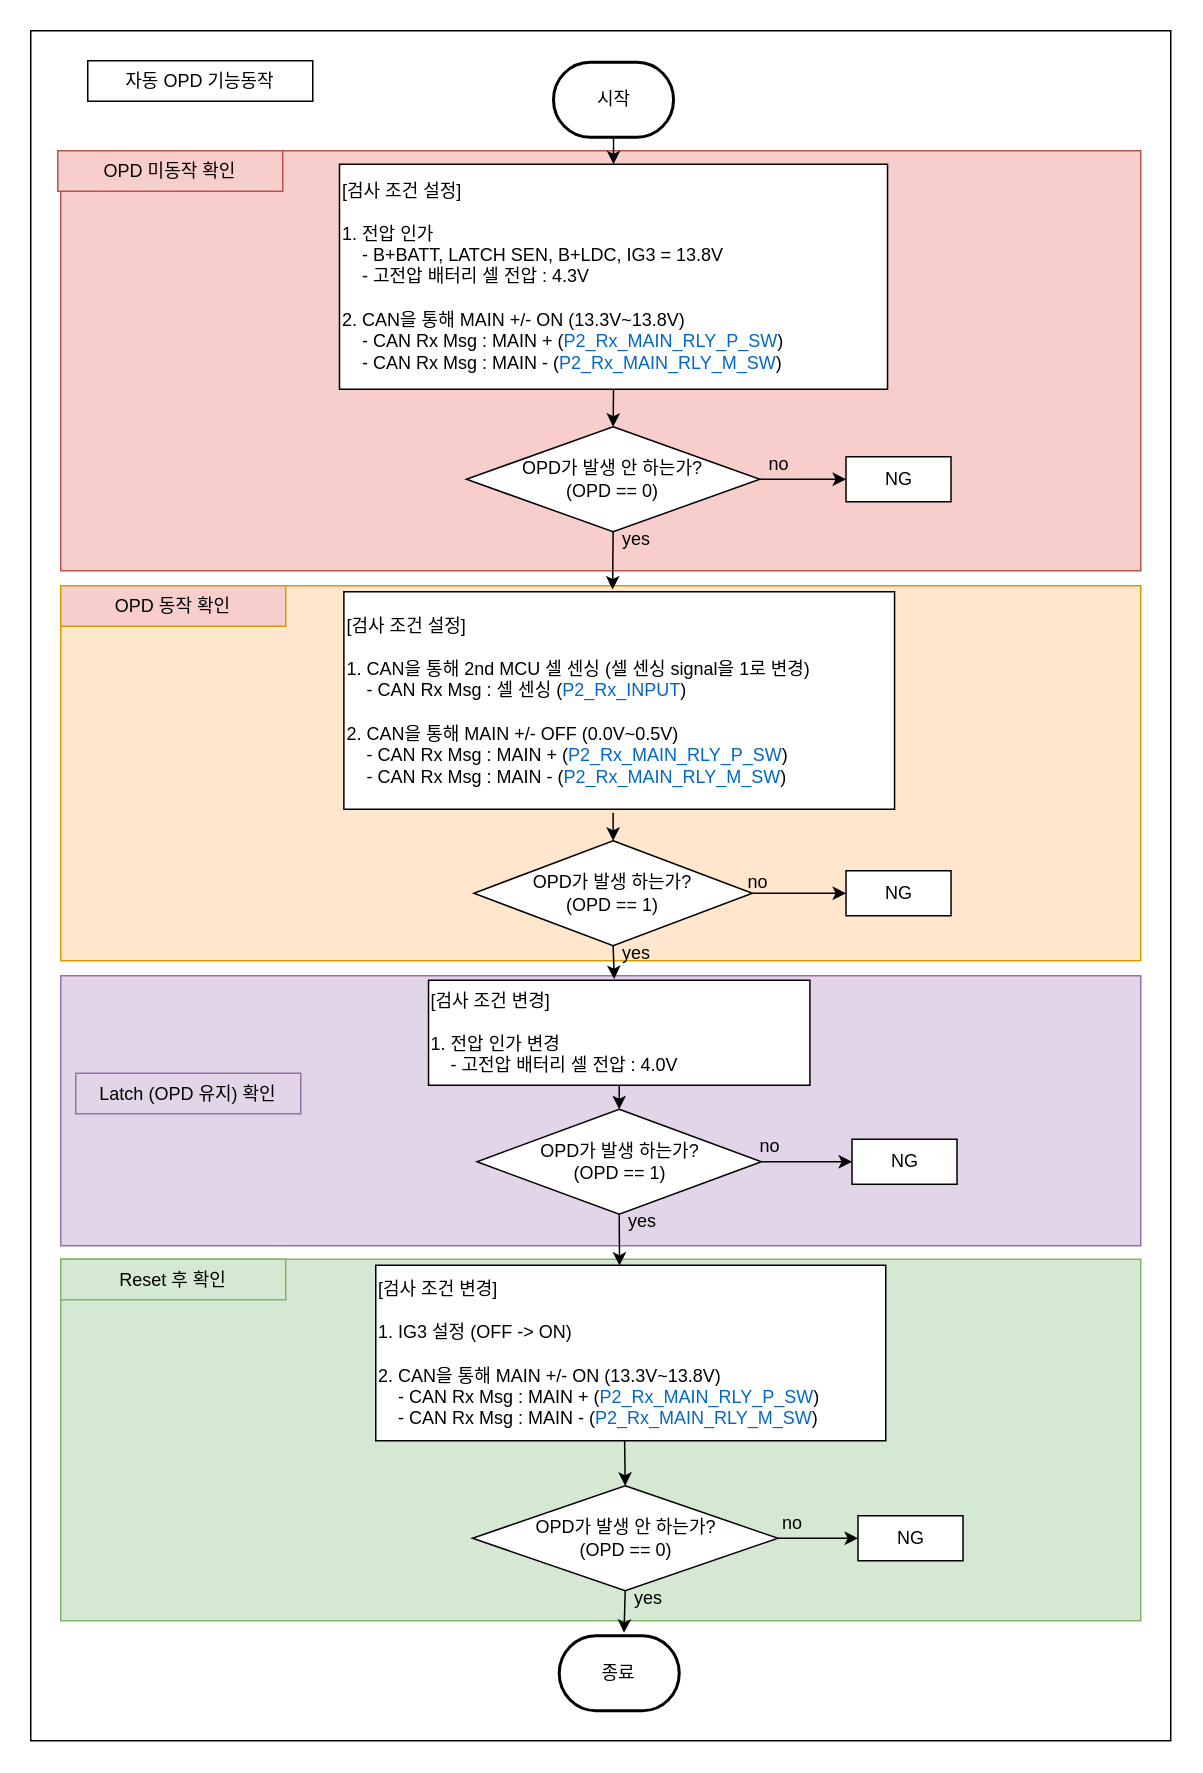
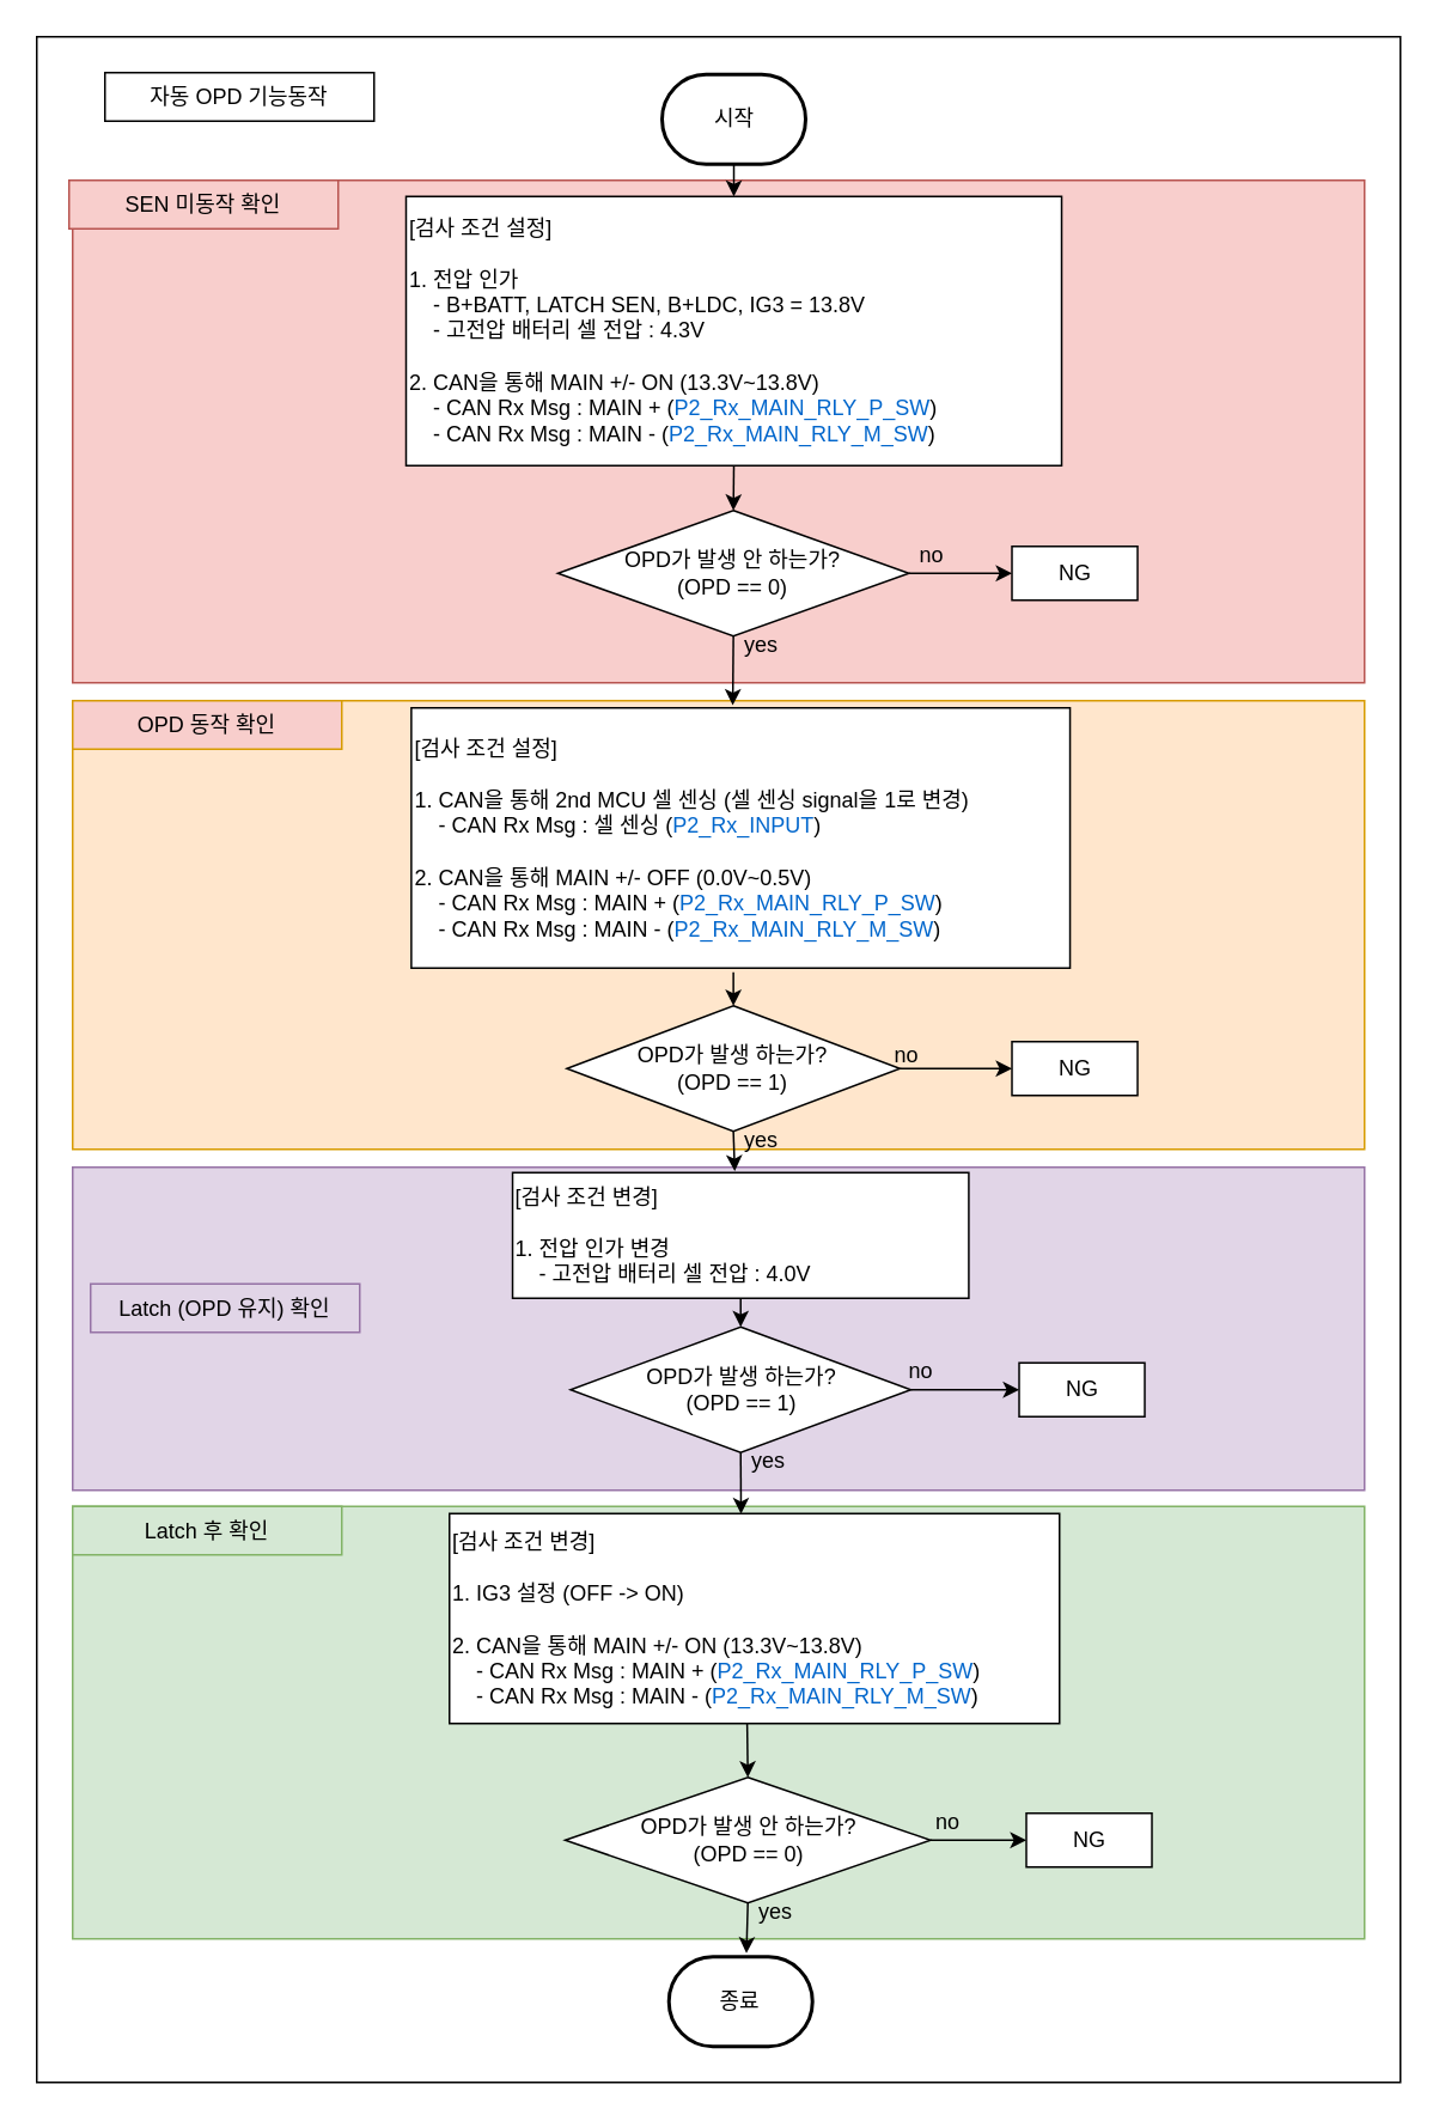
  <mxCell id="0" />
  <mxCell id="1" parent="0" />
  <mxCell id="2" value="" style="rounded=0;whiteSpace=wrap;html=1;align=left;" parent="1" vertex="1"><mxGeometry x="20" y="20" width="760" height="1140" as="geometry" /></mxCell>
  <mxCell id="3" value="자동 OPD 기능동작" style="rounded=0;whiteSpace=wrap;html=1;align=center;" parent="1" vertex="1"><mxGeometry x="58" y="40" width="150" height="27" as="geometry" /></mxCell>
  <mxCell id="4" value="" style="rounded=0;whiteSpace=wrap;html=1;align=left;fillColor=#ffe6cc;strokeColor=#d79b00;" parent="1" vertex="1"><mxGeometry x="40" y="390" width="720" height="250" as="geometry" /></mxCell>
  <mxCell id="5" value="OPD 동작 확인" style="rounded=0;whiteSpace=wrap;html=1;align=center;fillColor=#f8cecc;strokeColor=#d79b00;" parent="1" vertex="1"><mxGeometry x="40" y="390" width="150" height="27" as="geometry" /></mxCell>
  <mxCell id="6" value="" style="rounded=0;whiteSpace=wrap;html=1;align=left;fillColor=#f8cecc;strokeColor=#b85450;" parent="1" vertex="1"><mxGeometry x="40" y="100" width="720" height="280" as="geometry" /></mxCell>
- <mxCell id="7" value="OPD 미동작 확인" style="rounded=0;whiteSpace=wrap;html=1;align=center;fillColor=#f8cecc;strokeColor=#b85450;" parent="1" vertex="1"><mxGeometry x="38" y="100" width="150" height="27" as="geometry" /></mxCell>
+ <mxCell id="7" value="SEN 미동작 확인" style="rounded=0;whiteSpace=wrap;html=1;align=center;fillColor=#f8cecc;strokeColor=#b85450;" parent="1" vertex="1"><mxGeometry x="38" y="100" width="150" height="27" as="geometry" /></mxCell>
  <mxCell id="8" value="" style="rounded=0;whiteSpace=wrap;html=1;align=left;fillColor=#e1d5e7;strokeColor=#9673a6;" parent="1" vertex="1"><mxGeometry x="40" y="650" width="720" height="180" as="geometry" /></mxCell>
  <mxCell id="9" value="Latch (OPD 유지) 확인" style="rounded=0;whiteSpace=wrap;html=1;align=center;fillColor=#e1d5e7;strokeColor=#9673a6;" parent="1" vertex="1"><mxGeometry x="50" y="715" width="150" height="27" as="geometry" /></mxCell>
  <mxCell id="10" value="시작" style="strokeWidth=2;html=1;shape=mxgraph.flowchart.terminator;whiteSpace=wrap;" parent="1" vertex="1"><mxGeometry x="368.51" y="41" width="80" height="50" as="geometry" /></mxCell>
  <mxCell id="11" value="[검사 조건 설정]&lt;br&gt;&lt;br&gt;1. 전압 인가&lt;br&gt;&amp;nbsp; &amp;nbsp; - B+BATT, LATCH SEN, B+LDC, IG3 = 13.8V&lt;br&gt;&amp;nbsp; &amp;nbsp; - 고전압 배터리 셀 전압 : 4.3V&lt;br&gt;&lt;br&gt;2. CAN을 통해 MAIN +/- ON (13.3V~13.8V)&lt;br style=&quot;border-color: var(--border-color);&quot;&gt;&amp;nbsp; &amp;nbsp; - CAN Rx Msg : MAIN +&amp;nbsp;&lt;span style=&quot;background-color: initial;&quot;&gt;(&lt;/span&gt;&lt;font style=&quot;background-color: initial; border-color: var(--border-color);&quot; color=&quot;#0066cc&quot;&gt;P2_Rx_MAIN_RLY_P_SW&lt;/font&gt;&lt;span style=&quot;background-color: initial;&quot;&gt;)&lt;/span&gt;&lt;br&gt;&amp;nbsp; &amp;nbsp; - CAN Rx Msg : MAIN -&amp;nbsp;&lt;span style=&quot;background-color: initial;&quot;&gt;(&lt;/span&gt;&lt;font style=&quot;background-color: initial; border-color: var(--border-color);&quot; color=&quot;#0066cc&quot;&gt;P2_Rx_MAIN_RLY_M_SW&lt;/font&gt;&lt;span style=&quot;background-color: initial;&quot;&gt;)&lt;/span&gt;" style="rounded=0;whiteSpace=wrap;html=1;align=left;" parent="1" vertex="1"><mxGeometry x="225.83" y="109" width="365.36" height="150" as="geometry" /></mxCell>
  <mxCell id="12" value="" style="endArrow=classic;html=1;rounded=0;exitX=0.5;exitY=1;exitDx=0;exitDy=0;exitPerimeter=0;entryX=0.5;entryY=0;entryDx=0;entryDy=0;" parent="1" source="10" target="11" edge="1"><mxGeometry width="50" height="50" relative="1" as="geometry"><mxPoint x="115.26" y="157" as="sourcePoint" /><mxPoint x="165.26" y="107" as="targetPoint" /></mxGeometry></mxCell>
  <mxCell id="13" value="OPD가 발생 안 하는가?&lt;br&gt;(OPD == 0)" style="rhombus;whiteSpace=wrap;html=1;" parent="1" vertex="1"><mxGeometry x="310.44" y="284" width="195.63" height="70" as="geometry" /></mxCell>
  <mxCell id="14" value="NG" style="rounded=0;whiteSpace=wrap;html=1;align=center;" parent="1" vertex="1"><mxGeometry x="563.51" y="304" width="70" height="30" as="geometry" /></mxCell>
  <mxCell id="15" value="[검사 조건 설정]&lt;br&gt;&lt;br&gt;1. CAN을 통해 2nd MCU 셀 센싱 (셀 센싱 signal을 1로 변경)&lt;br&gt;&amp;nbsp; &amp;nbsp; - CAN Rx Msg : 셀 센싱&amp;nbsp;(&lt;font color=&quot;#0066cc&quot;&gt;P2_Rx_INPUT&lt;/font&gt;)&lt;br&gt;&lt;br&gt;2. CAN을 통해 MAIN +/- OFF (0.0V~0.5V)&lt;br style=&quot;border-color: var(--border-color);&quot;&gt;&amp;nbsp; &amp;nbsp; - CAN Rx Msg : MAIN +&amp;nbsp;&lt;span style=&quot;background-color: initial;&quot;&gt;(&lt;/span&gt;&lt;font style=&quot;background-color: initial; border-color: var(--border-color);&quot; color=&quot;#0066cc&quot;&gt;P2_Rx_MAIN_RLY_P_SW&lt;/font&gt;&lt;span style=&quot;background-color: initial;&quot;&gt;)&lt;/span&gt;&lt;br&gt;&amp;nbsp; &amp;nbsp; - CAN Rx Msg : MAIN -&amp;nbsp;&lt;span style=&quot;background-color: initial;&quot;&gt;(&lt;/span&gt;&lt;font style=&quot;background-color: initial; border-color: var(--border-color);&quot; color=&quot;#0066cc&quot;&gt;P2_Rx_MAIN_RLY_M_SW&lt;/font&gt;&lt;span style=&quot;background-color: initial;&quot;&gt;)&lt;/span&gt;" style="rounded=0;whiteSpace=wrap;html=1;align=left;" parent="1" vertex="1"><mxGeometry x="228.75" y="394" width="367.12" height="145" as="geometry" /></mxCell>
  <mxCell id="16" value="" style="endArrow=classic;html=1;rounded=0;exitX=0.5;exitY=1;exitDx=0;exitDy=0;entryX=0.5;entryY=0;entryDx=0;entryDy=0;" parent="1" source="11" target="13" edge="1"><mxGeometry width="50" height="50" relative="1" as="geometry"><mxPoint x="408.515" y="276" as="sourcePoint" /><mxPoint x="604.51" y="216" as="targetPoint" /></mxGeometry></mxCell>
  <mxCell id="17" value="" style="endArrow=classic;html=1;rounded=0;exitX=1;exitY=0.5;exitDx=0;exitDy=0;entryX=0;entryY=0.5;entryDx=0;entryDy=0;" parent="1" source="13" target="14" edge="1"><mxGeometry width="50" height="50" relative="1" as="geometry"><mxPoint x="418.51" y="274" as="sourcePoint" /><mxPoint x="418.51" y="294" as="targetPoint" /></mxGeometry></mxCell>
  <mxCell id="18" value="" style="endArrow=classic;html=1;rounded=0;exitX=0.5;exitY=1;exitDx=0;exitDy=0;entryX=0.488;entryY=-0.01;entryDx=0;entryDy=0;entryPerimeter=0;" parent="1" source="13" target="15" edge="1"><mxGeometry width="50" height="50" relative="1" as="geometry"><mxPoint x="428.51" y="296" as="sourcePoint" /><mxPoint x="428.51" y="316" as="targetPoint" /></mxGeometry></mxCell>
  <mxCell id="19" value="no" style="text;html=1;strokeColor=none;fillColor=none;align=center;verticalAlign=middle;whiteSpace=wrap;rounded=0;" parent="1" vertex="1"><mxGeometry x="489" y="294" width="60" height="30" as="geometry" /></mxCell>
  <mxCell id="20" value="yes" style="text;html=1;strokeColor=none;fillColor=none;align=center;verticalAlign=middle;whiteSpace=wrap;rounded=0;fontStyle=0" parent="1" vertex="1"><mxGeometry x="393.51" y="344" width="60" height="30" as="geometry" /></mxCell>
  <mxCell id="21" value="OPD가 발생 하는가?&lt;br&gt;(OPD == 1)" style="rhombus;whiteSpace=wrap;html=1;" parent="1" vertex="1"><mxGeometry x="315.44" y="560" width="185.63" height="70" as="geometry" /></mxCell>
  <mxCell id="22" value="NG" style="rounded=0;whiteSpace=wrap;html=1;align=center;" parent="1" vertex="1"><mxGeometry x="563.51" y="580" width="70" height="30" as="geometry" /></mxCell>
  <mxCell id="23" value="" style="endArrow=classic;html=1;rounded=0;exitX=1;exitY=0.5;exitDx=0;exitDy=0;entryX=0;entryY=0.5;entryDx=0;entryDy=0;" parent="1" source="21" target="22" edge="1"><mxGeometry width="50" height="50" relative="1" as="geometry"><mxPoint x="418.51" y="550" as="sourcePoint" /><mxPoint x="418.51" y="570" as="targetPoint" /></mxGeometry></mxCell>
  <mxCell id="24" value="" style="endArrow=classic;html=1;rounded=0;exitX=0.5;exitY=1;exitDx=0;exitDy=0;entryX=0.487;entryY=-0.011;entryDx=0;entryDy=0;entryPerimeter=0;" parent="1" source="21" target="30" edge="1"><mxGeometry width="50" height="50" relative="1" as="geometry"><mxPoint x="428.51" y="576" as="sourcePoint" /><mxPoint x="407.51" y="674" as="targetPoint" /></mxGeometry></mxCell>
  <mxCell id="25" value="no" style="text;html=1;strokeColor=none;fillColor=none;align=center;verticalAlign=middle;whiteSpace=wrap;rounded=0;" parent="1" vertex="1"><mxGeometry x="474.63" y="572.5" width="60" height="30" as="geometry" /></mxCell>
  <mxCell id="26" value="yes" style="text;html=1;strokeColor=none;fillColor=none;align=center;verticalAlign=middle;whiteSpace=wrap;rounded=0;fontStyle=0" parent="1" vertex="1"><mxGeometry x="393.51" y="620" width="60" height="30" as="geometry" /></mxCell>
  <mxCell id="27" value="" style="endArrow=classic;html=1;rounded=0;exitX=0.489;exitY=1.016;exitDx=0;exitDy=0;entryX=0.5;entryY=0;entryDx=0;entryDy=0;exitPerimeter=0;" parent="1" source="15" target="21" edge="1"><mxGeometry width="50" height="50" relative="1" as="geometry"><mxPoint x="408.755" y="540.49" as="sourcePoint" /><mxPoint x="644.32" y="480" as="targetPoint" /></mxGeometry></mxCell>
  <mxCell id="28" value="" style="rounded=0;whiteSpace=wrap;html=1;align=left;fillColor=#d5e8d4;strokeColor=#82b366;" parent="1" vertex="1"><mxGeometry x="40" y="839" width="720" height="241" as="geometry" /></mxCell>
- <mxCell id="29" value="Reset 후 확인" style="rounded=0;whiteSpace=wrap;html=1;align=center;fillColor=#d5e8d4;strokeColor=#82b366;" parent="1" vertex="1"><mxGeometry x="40" y="839" width="150" height="27" as="geometry" /></mxCell>
+ <mxCell id="29" value="Latch 후 확인" style="rounded=0;whiteSpace=wrap;html=1;align=center;fillColor=#d5e8d4;strokeColor=#82b366;" parent="1" vertex="1"><mxGeometry x="40" y="839" width="150" height="27" as="geometry" /></mxCell>
  <mxCell id="30" value="[검사 조건 변경]&lt;br&gt;&lt;br&gt;1. 전압 인가 변경&lt;br&gt;&amp;nbsp; &amp;nbsp; - 고전압 배터리 셀 전압 : 4.0V" style="rounded=0;whiteSpace=wrap;html=1;align=left;" parent="1" vertex="1"><mxGeometry x="285.19" y="653" width="254.25" height="70" as="geometry" /></mxCell>
  <mxCell id="31" value="OPD가 발생 하는가?&lt;br style=&quot;border-color: var(--border-color);&quot;&gt;(OPD == 1)" style="rhombus;whiteSpace=wrap;html=1;" parent="1" vertex="1"><mxGeometry x="317.5" y="739" width="189.63" height="70" as="geometry" /></mxCell>
  <mxCell id="32" value="NG" style="rounded=0;whiteSpace=wrap;html=1;align=center;" parent="1" vertex="1"><mxGeometry x="567.51" y="759" width="70" height="30" as="geometry" /></mxCell>
  <mxCell id="33" value="" style="endArrow=classic;html=1;rounded=0;exitX=1;exitY=0.5;exitDx=0;exitDy=0;entryX=0;entryY=0.5;entryDx=0;entryDy=0;" parent="1" source="31" target="32" edge="1"><mxGeometry width="50" height="50" relative="1" as="geometry"><mxPoint x="422.51" y="729" as="sourcePoint" /><mxPoint x="422.51" y="749" as="targetPoint" /></mxGeometry></mxCell>
  <mxCell id="34" value="" style="endArrow=classic;html=1;rounded=0;exitX=0.5;exitY=1;exitDx=0;exitDy=0;entryX=0.478;entryY=0.002;entryDx=0;entryDy=0;entryPerimeter=0;" parent="1" source="31" target="37" edge="1"><mxGeometry width="50" height="50" relative="1" as="geometry"><mxPoint x="432.51" y="739" as="sourcePoint" /><mxPoint x="411.51" y="837" as="targetPoint" /></mxGeometry></mxCell>
  <mxCell id="35" value="no" style="text;html=1;strokeColor=none;fillColor=none;align=center;verticalAlign=middle;whiteSpace=wrap;rounded=0;" parent="1" vertex="1"><mxGeometry x="483.44" y="749" width="60" height="30" as="geometry" /></mxCell>
  <mxCell id="36" value="yes" style="text;html=1;strokeColor=none;fillColor=none;align=center;verticalAlign=middle;whiteSpace=wrap;rounded=0;fontStyle=0" parent="1" vertex="1"><mxGeometry x="397.51" y="799" width="60" height="30" as="geometry" /></mxCell>
  <mxCell id="37" value="[검사 조건 변경]&lt;br&gt;&lt;br&gt;1. IG3 설정 (OFF -&amp;gt; ON)&lt;br&gt;&lt;br&gt;2. CAN을 통해 MAIN +/- ON (13.3V~13.8V)&lt;br style=&quot;border-color: var(--border-color);&quot;&gt;&amp;nbsp; &amp;nbsp; - CAN Rx Msg : MAIN +&amp;nbsp;&lt;span style=&quot;background-color: initial;&quot;&gt;(&lt;/span&gt;&lt;font style=&quot;background-color: initial; border-color: var(--border-color);&quot; color=&quot;#0066cc&quot;&gt;P2_Rx_MAIN_RLY_P_SW&lt;/font&gt;&lt;span style=&quot;background-color: initial;&quot;&gt;)&lt;/span&gt;&lt;br&gt;&amp;nbsp; &amp;nbsp; - CAN Rx Msg : MAIN -&amp;nbsp;&lt;span style=&quot;background-color: initial;&quot;&gt;(&lt;/span&gt;&lt;font style=&quot;background-color: initial; border-color: var(--border-color);&quot; color=&quot;#0066cc&quot;&gt;P2_Rx_MAIN_RLY_M_SW&lt;/font&gt;&lt;span style=&quot;background-color: initial;&quot;&gt;)&lt;/span&gt;" style="rounded=0;whiteSpace=wrap;html=1;align=left;" parent="1" vertex="1"><mxGeometry x="250" y="843" width="340" height="117" as="geometry" /></mxCell>
  <mxCell id="38" value="OPD가 발생 안 하는가?&lt;br style=&quot;border-color: var(--border-color);&quot;&gt;(OPD == 0)" style="rhombus;whiteSpace=wrap;html=1;" parent="1" vertex="1"><mxGeometry x="314.5" y="990" width="203.63" height="70" as="geometry" /></mxCell>
  <mxCell id="39" value="NG" style="rounded=0;whiteSpace=wrap;html=1;align=center;" parent="1" vertex="1"><mxGeometry x="571.51" y="1010" width="70" height="30" as="geometry" /></mxCell>
  <mxCell id="40" value="" style="endArrow=classic;html=1;rounded=0;exitX=1;exitY=0.5;exitDx=0;exitDy=0;entryX=0;entryY=0.5;entryDx=0;entryDy=0;" parent="1" source="38" target="39" edge="1"><mxGeometry width="50" height="50" relative="1" as="geometry"><mxPoint x="426.51" y="980" as="sourcePoint" /><mxPoint x="426.51" y="1000" as="targetPoint" /></mxGeometry></mxCell>
  <mxCell id="41" value="" style="endArrow=classic;html=1;rounded=0;exitX=0.5;exitY=1;exitDx=0;exitDy=0;entryX=0.54;entryY=-0.04;entryDx=0;entryDy=0;entryPerimeter=0;" parent="1" source="38" target="44" edge="1"><mxGeometry width="50" height="50" relative="1" as="geometry"><mxPoint x="436.51" y="990" as="sourcePoint" /><mxPoint x="415.51" y="1088" as="targetPoint" /></mxGeometry></mxCell>
  <mxCell id="42" value="no" style="text;html=1;strokeColor=none;fillColor=none;align=center;verticalAlign=middle;whiteSpace=wrap;rounded=0;" parent="1" vertex="1"><mxGeometry x="498.13" y="1000" width="60" height="30" as="geometry" /></mxCell>
  <mxCell id="43" value="yes" style="text;html=1;strokeColor=none;fillColor=none;align=center;verticalAlign=middle;whiteSpace=wrap;rounded=0;fontStyle=0" parent="1" vertex="1"><mxGeometry x="401.51" y="1050" width="60" height="30" as="geometry" /></mxCell>
  <mxCell id="44" value="종료" style="strokeWidth=2;html=1;shape=mxgraph.flowchart.terminator;whiteSpace=wrap;" parent="1" vertex="1"><mxGeometry x="372.32" y="1090" width="80" height="50" as="geometry" /></mxCell>
  <mxCell id="45" value="" style="endArrow=classic;html=1;rounded=0;exitX=0.5;exitY=1;exitDx=0;exitDy=0;entryX=0.5;entryY=0;entryDx=0;entryDy=0;" parent="1" source="30" target="31" edge="1"><mxGeometry width="50" height="50" relative="1" as="geometry"><mxPoint x="624.32" y="710" as="sourcePoint" /><mxPoint x="674.32" y="660" as="targetPoint" /></mxGeometry></mxCell>
  <mxCell id="46" value="" style="endArrow=classic;html=1;rounded=0;exitX=0.488;exitY=1.002;exitDx=0;exitDy=0;entryX=0.5;entryY=0;entryDx=0;entryDy=0;exitPerimeter=0;" parent="1" source="37" target="38" edge="1"><mxGeometry width="50" height="50" relative="1" as="geometry"><mxPoint x="416.315" y="969" as="sourcePoint" /><mxPoint x="432.32" y="909" as="targetPoint" /></mxGeometry></mxCell>
